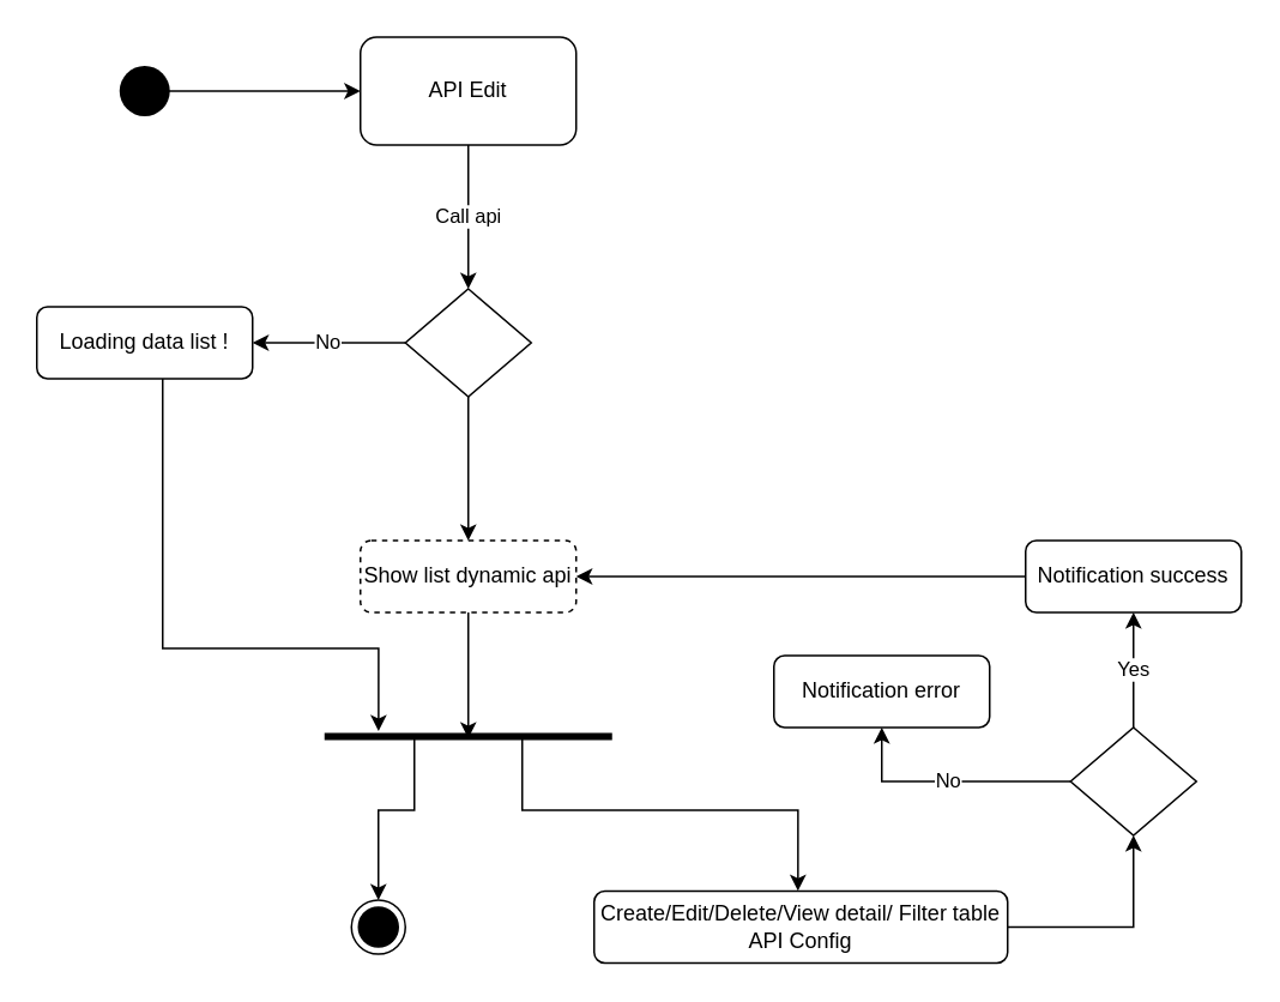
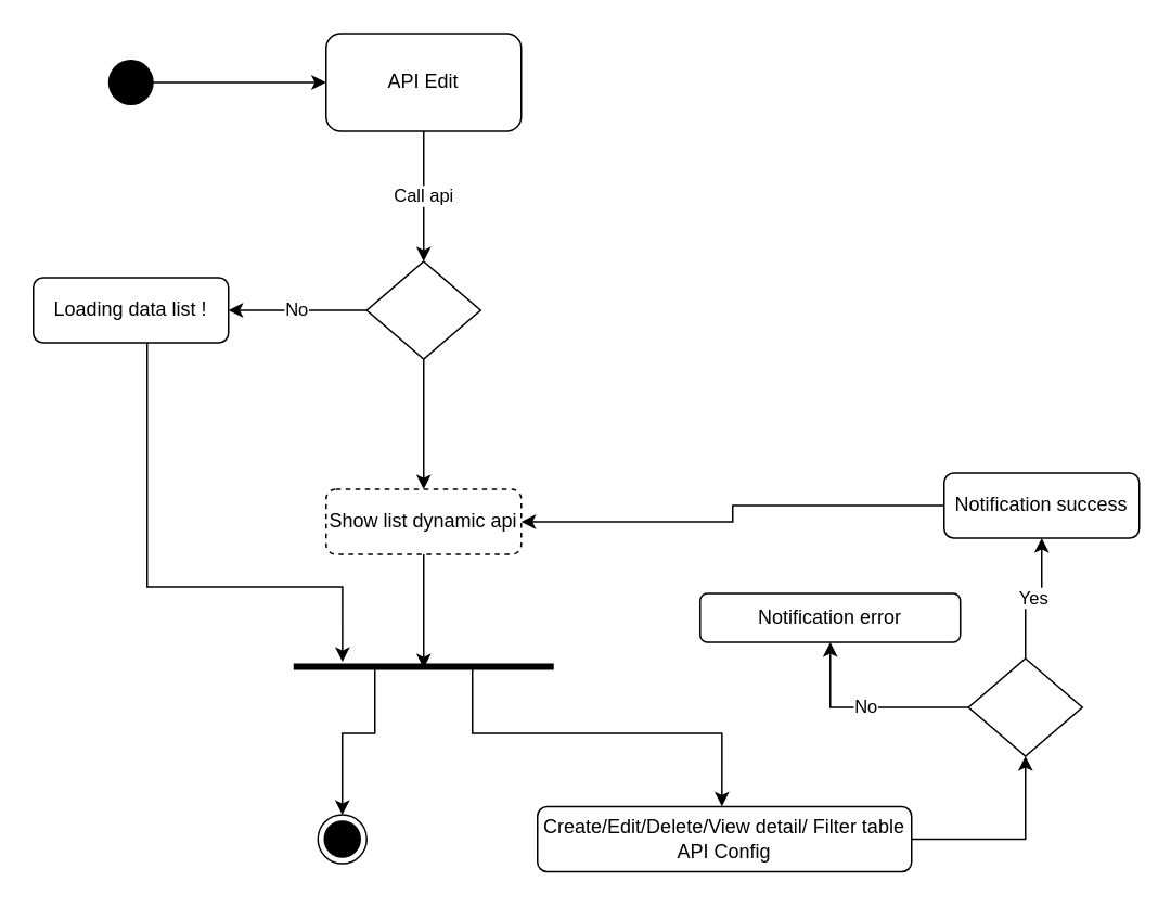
  <mxCell id="0" />
  <mxCell id="1" parent="0" />
  <mxCell id="2" style="edgeStyle=orthogonalEdgeStyle;rounded=0;orthogonalLoop=1;jettySize=auto;html=1;entryX=0;entryY=0.5;entryDx=0;entryDy=0;" parent="1" source="3" target="5" edge="1"><mxGeometry relative="1" as="geometry" /></mxCell>
  <mxCell id="3" value="" style="shape=waypoint;sketch=0;fillStyle=solid;size=6;pointerEvents=1;points=[];fillColor=none;resizable=0;rotatable=0;perimeter=centerPerimeter;snapToPoint=1;strokeWidth=12;" parent="1" vertex="1"><mxGeometry x="60" y="30" width="40" height="40" as="geometry" /></mxCell>
  <mxCell id="4" value="Call api" style="edgeStyle=orthogonalEdgeStyle;rounded=0;orthogonalLoop=1;jettySize=auto;html=1;entryX=0.5;entryY=0;entryDx=0;entryDy=0;fontFamily=Helvetica;" parent="1" source="5" target="8" edge="1"><mxGeometry relative="1" as="geometry" /></mxCell>
  <mxCell id="5" value="API Edit" style="rounded=1;whiteSpace=wrap;html=1;strokeWidth=1;" parent="1" vertex="1"><mxGeometry x="200" y="20" width="120" height="60" as="geometry" /></mxCell>
  <mxCell id="6" value="No" style="edgeStyle=orthogonalEdgeStyle;rounded=0;orthogonalLoop=1;jettySize=auto;html=1;entryX=1;entryY=0.5;entryDx=0;entryDy=0;fontFamily=Helvetica;" parent="1" source="8" target="10" edge="1"><mxGeometry relative="1" as="geometry" /></mxCell>
  <mxCell id="7" style="edgeStyle=orthogonalEdgeStyle;rounded=0;orthogonalLoop=1;jettySize=auto;html=1;entryX=0.5;entryY=0;entryDx=0;entryDy=0;" edge="1" parent="1" source="8" target="12"><mxGeometry relative="1" as="geometry" /></mxCell>
  <mxCell id="8" value="" style="rhombus;whiteSpace=wrap;html=1;strokeWidth=1;" parent="1" vertex="1"><mxGeometry x="225" y="160" width="70" height="60" as="geometry" /></mxCell>
  <mxCell id="9" style="edgeStyle=orthogonalEdgeStyle;rounded=0;orthogonalLoop=1;jettySize=auto;html=1;entryX=0.188;entryY=0.2;entryDx=0;entryDy=0;entryPerimeter=0;" edge="1" parent="1" source="10" target="15"><mxGeometry relative="1" as="geometry"><Array as="points"><mxPoint x="90" y="360" /><mxPoint x="210" y="360" /></Array></mxGeometry></mxCell>
  <mxCell id="10" value="Loading data list !" style="rounded=1;whiteSpace=wrap;html=1;fontFamily=Helvetica;strokeWidth=1;" parent="1" vertex="1"><mxGeometry x="20" y="170" width="120" height="40" as="geometry" /></mxCell>
  <mxCell id="11" style="edgeStyle=orthogonalEdgeStyle;rounded=0;orthogonalLoop=1;jettySize=auto;html=1;entryX=0.5;entryY=0.6;entryDx=0;entryDy=0;entryPerimeter=0;" edge="1" parent="1" source="12" target="15"><mxGeometry relative="1" as="geometry" /></mxCell>
  <mxCell id="12" value="Show list dynamic api" style="rounded=1;whiteSpace=wrap;html=1;fontFamily=Helvetica;strokeWidth=1;dashed=1;" parent="1" vertex="1"><mxGeometry x="200" y="300" width="120" height="40" as="geometry" /></mxCell>
  <mxCell id="13" style="edgeStyle=orthogonalEdgeStyle;rounded=0;orthogonalLoop=1;jettySize=auto;html=1;entryX=0.5;entryY=0;entryDx=0;entryDy=0;exitX=0.25;exitY=0.5;exitDx=0;exitDy=0;exitPerimeter=0;" edge="1" parent="1" source="15" target="16"><mxGeometry relative="1" as="geometry"><Array as="points"><mxPoint x="230" y="409" /><mxPoint x="230" y="450" /><mxPoint x="210" y="450" /></Array></mxGeometry></mxCell>
  <mxCell id="14" style="edgeStyle=orthogonalEdgeStyle;rounded=0;orthogonalLoop=1;jettySize=auto;html=1;entryX=0.493;entryY=-0.004;entryDx=0;entryDy=0;entryPerimeter=0;exitX=0.676;exitY=0.562;exitDx=0;exitDy=0;exitPerimeter=0;" edge="1" parent="1" source="15" target="18"><mxGeometry relative="1" as="geometry"><Array as="points"><mxPoint x="290" y="410" /><mxPoint x="290" y="450" /><mxPoint x="443" y="450" /><mxPoint x="443" y="495" /></Array></mxGeometry></mxCell>
  <mxCell id="15" value="" style="line;strokeWidth=4;html=1;" vertex="1" parent="1"><mxGeometry x="180" y="404" width="160" height="10" as="geometry" /></mxCell>
  <mxCell id="16" value="" style="ellipse;html=1;shape=endState;fillColor=#000000;strokeColor=#000000;" vertex="1" parent="1"><mxGeometry x="195" y="500" width="30" height="30" as="geometry" /></mxCell>
  <mxCell id="17" style="edgeStyle=orthogonalEdgeStyle;rounded=0;orthogonalLoop=1;jettySize=auto;html=1;entryX=0.5;entryY=1;entryDx=0;entryDy=0;" edge="1" parent="1" source="18" target="24"><mxGeometry relative="1" as="geometry" /></mxCell>
  <mxCell id="18" value="Create/Edit/Delete/View detail/ Filter table &lt;br&gt;API Config" style="rounded=1;whiteSpace=wrap;html=1;fontFamily=Helvetica;strokeWidth=1;" vertex="1" parent="1"><mxGeometry x="330" y="495" width="230" height="40" as="geometry" /></mxCell>
- <mxCell id="19" value="Notification error" style="rounded=1;whiteSpace=wrap;html=1;fontFamily=Helvetica;strokeWidth=1;" vertex="1" parent="1"><mxGeometry x="430" y="364" width="120" height="40" as="geometry" /></mxCell>
+ <mxCell id="19" value="Notification error" style="rounded=1;whiteSpace=wrap;html=1;fontFamily=Helvetica;strokeWidth=1;" vertex="1" parent="1"><mxGeometry x="430" y="364" width="160" height="30" as="geometry" /></mxCell>
  <mxCell id="20" style="edgeStyle=orthogonalEdgeStyle;rounded=0;orthogonalLoop=1;jettySize=auto;html=1;entryX=1;entryY=0.5;entryDx=0;entryDy=0;" edge="1" parent="1" source="21" target="12"><mxGeometry relative="1" as="geometry" /></mxCell>
- <mxCell id="21" value="Notification success" style="rounded=1;whiteSpace=wrap;html=1;fontFamily=Helvetica;strokeWidth=1;" vertex="1" parent="1"><mxGeometry x="570" y="300" width="120" height="40" as="geometry" /></mxCell>
+ <mxCell id="21" value="Notification success" style="rounded=1;whiteSpace=wrap;html=1;fontFamily=Helvetica;strokeWidth=1;" vertex="1" parent="1"><mxGeometry x="580" y="290" width="120" height="40" as="geometry" /></mxCell>
  <mxCell id="22" value="Yes" style="edgeStyle=orthogonalEdgeStyle;rounded=0;orthogonalLoop=1;jettySize=auto;html=1;entryX=0.5;entryY=1;entryDx=0;entryDy=0;" edge="1" parent="1" source="24" target="21"><mxGeometry relative="1" as="geometry" /></mxCell>
  <mxCell id="23" value="No" style="edgeStyle=orthogonalEdgeStyle;rounded=0;orthogonalLoop=1;jettySize=auto;html=1;entryX=0.5;entryY=1;entryDx=0;entryDy=0;" edge="1" parent="1" source="24" target="19"><mxGeometry relative="1" as="geometry" /></mxCell>
  <mxCell id="24" value="" style="rhombus;whiteSpace=wrap;html=1;strokeWidth=1;" vertex="1" parent="1"><mxGeometry x="595" y="404" width="70" height="60" as="geometry" /></mxCell>
